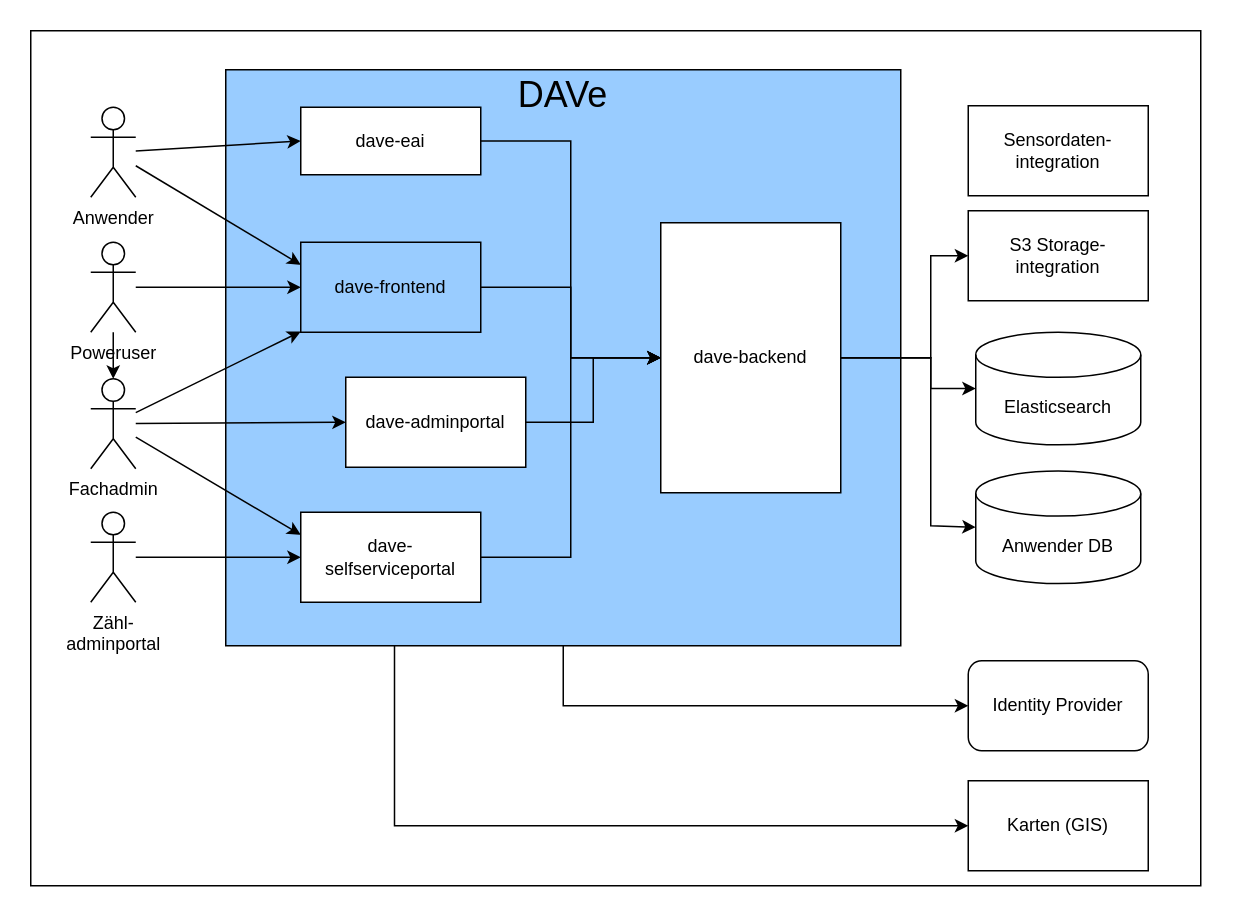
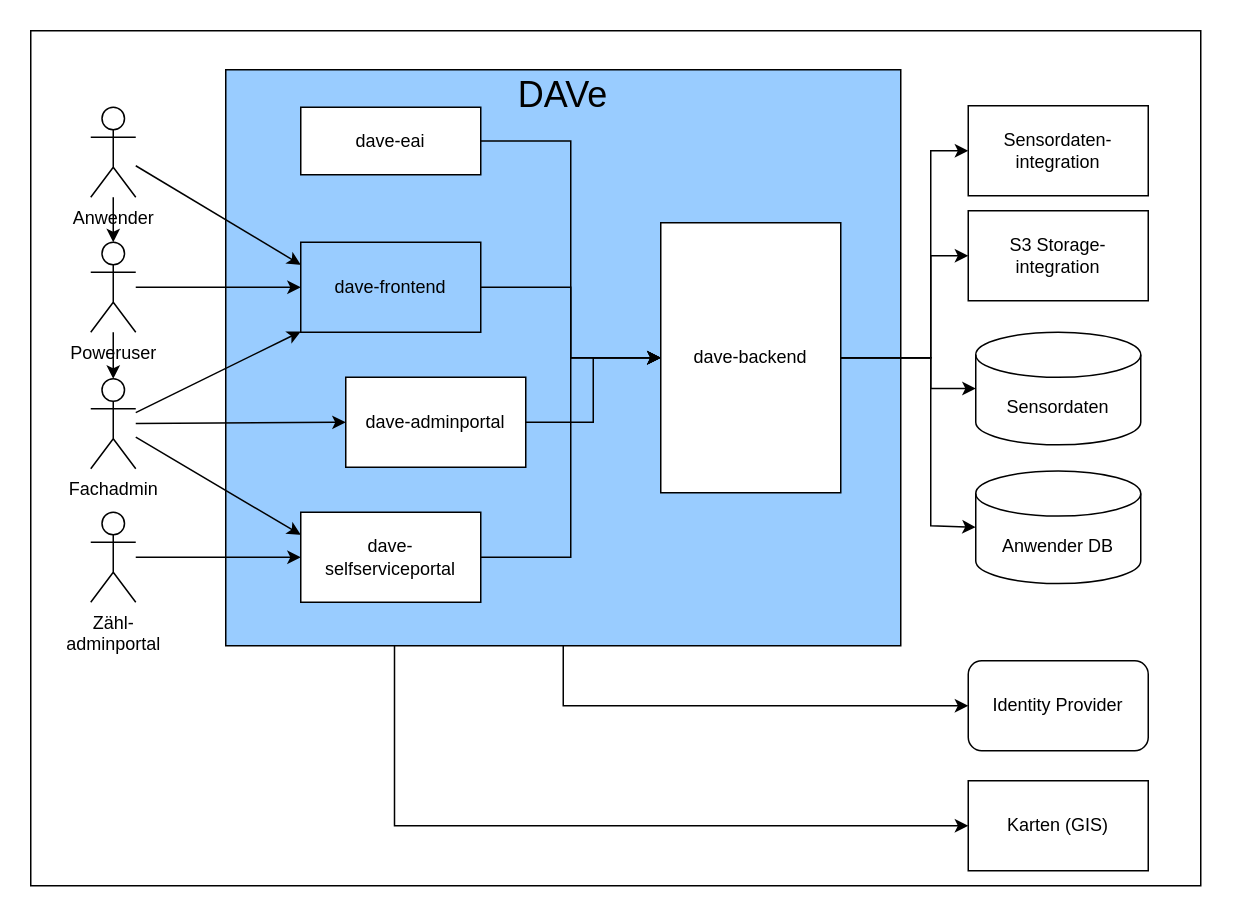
  <mxCell id="0" />
  <mxCell id="1" parent="0" />
  <mxCell id="2" value="" style="rounded=0;whiteSpace=wrap;html=1;fillColor=light-dark(#FFFFFF,#FFFFFF);container=0;" parent="1" vertex="1"><mxGeometry x="20" y="20" width="780" height="570" as="geometry" /></mxCell>
  <mxCell id="3" value="&lt;font style=&quot;color: light-dark(rgb(0, 0, 0), rgb(0, 0, 0));&quot;&gt;Sensordaten-integration&lt;/font&gt;" style="rounded=0;whiteSpace=wrap;html=1;fillColor=none;strokeColor=light-dark(#000000,#000000);container=0;" parent="1" vertex="1"><mxGeometry x="645" y="70" width="120" height="60" as="geometry" /></mxCell>
  <mxCell id="4" value="Fachadmin" style="shape=umlActor;verticalLabelPosition=bottom;verticalAlign=top;html=1;outlineConnect=0;fontColor=light-dark(#000000,#000000);strokeColor=light-dark(#000000,#000000);fillColor=none;container=0;" parent="1" vertex="1"><mxGeometry x="60" y="252" width="30" height="60" as="geometry" /></mxCell>
  <mxCell id="5" value="Zähl-&lt;br&gt;adminportal" style="shape=umlActor;verticalLabelPosition=bottom;verticalAlign=top;html=1;outlineConnect=0;strokeColor=light-dark(#000000,#000000);fontColor=light-dark(#000000,#000000);fillColor=none;container=0;" parent="1" vertex="1"><mxGeometry x="60" y="341" width="30" height="60" as="geometry" /></mxCell>
  <mxCell id="6" style="edgeStyle=orthogonalEdgeStyle;rounded=0;orthogonalLoop=1;jettySize=auto;html=1;exitX=0.5;exitY=1;exitDx=0;exitDy=0;entryX=0;entryY=0.5;entryDx=0;entryDy=0;strokeColor=light-dark(#000000,#000000);" parent="1" source="7" target="29" edge="1"><mxGeometry relative="1" as="geometry" /></mxCell>
  <mxCell id="7" value="&lt;font style=&quot;font-size: 24px; color: light-dark(rgb(0, 0, 0), rgb(0, 0, 0));&quot;&gt;DAVe&lt;/font&gt;&lt;div&gt;&lt;font style=&quot;color: light-dark(rgb(0, 0, 0), rgb(0, 0, 0));&quot; size=&quot;3&quot;&gt;&lt;br&gt;&lt;/font&gt;&lt;/div&gt;&lt;div&gt;&lt;font style=&quot;color: light-dark(rgb(0, 0, 0), rgb(0, 0, 0));&quot; size=&quot;3&quot;&gt;&lt;br&gt;&lt;/font&gt;&lt;/div&gt;&lt;div&gt;&lt;font style=&quot;color: light-dark(rgb(0, 0, 0), rgb(0, 0, 0));&quot; size=&quot;3&quot;&gt;&lt;br&gt;&lt;/font&gt;&lt;/div&gt;&lt;div&gt;&lt;font style=&quot;color: light-dark(rgb(0, 0, 0), rgb(0, 0, 0));&quot; size=&quot;3&quot;&gt;&lt;br&gt;&lt;/font&gt;&lt;/div&gt;&lt;div&gt;&lt;font style=&quot;color: light-dark(rgb(0, 0, 0), rgb(0, 0, 0));&quot; size=&quot;3&quot;&gt;&lt;br&gt;&lt;/font&gt;&lt;/div&gt;&lt;div&gt;&lt;font style=&quot;color: light-dark(rgb(0, 0, 0), rgb(0, 0, 0));&quot; size=&quot;3&quot;&gt;&lt;br&gt;&lt;/font&gt;&lt;/div&gt;&lt;div&gt;&lt;font style=&quot;color: light-dark(rgb(0, 0, 0), rgb(0, 0, 0));&quot; size=&quot;3&quot;&gt;&lt;br&gt;&lt;/font&gt;&lt;/div&gt;&lt;div&gt;&lt;font style=&quot;color: light-dark(rgb(0, 0, 0), rgb(0, 0, 0));&quot; size=&quot;3&quot;&gt;&lt;br&gt;&lt;/font&gt;&lt;/div&gt;&lt;div&gt;&lt;br&gt;&lt;/div&gt;&lt;div&gt;&lt;font style=&quot;color: light-dark(rgb(0, 0, 0), rgb(0, 0, 0));&quot; size=&quot;3&quot;&gt;&lt;br&gt;&lt;/font&gt;&lt;/div&gt;&lt;div&gt;&lt;font style=&quot;color: light-dark(rgb(0, 0, 0), rgb(0, 0, 0));&quot; size=&quot;3&quot;&gt;&lt;br&gt;&lt;/font&gt;&lt;/div&gt;&lt;div&gt;&lt;font style=&quot;color: light-dark(rgb(0, 0, 0), rgb(0, 0, 0));&quot; size=&quot;3&quot;&gt;&lt;br&gt;&lt;/font&gt;&lt;/div&gt;&lt;div&gt;&lt;font style=&quot;color: light-dark(rgb(0, 0, 0), rgb(0, 0, 0));&quot; size=&quot;3&quot;&gt;&lt;br&gt;&lt;/font&gt;&lt;/div&gt;&lt;div&gt;&lt;font style=&quot;color: light-dark(rgb(0, 0, 0), rgb(0, 0, 0));&quot; size=&quot;3&quot;&gt;&lt;br&gt;&lt;/font&gt;&lt;/div&gt;&lt;div&gt;&lt;font style=&quot;color: light-dark(rgb(0, 0, 0), rgb(0, 0, 0));&quot; size=&quot;3&quot;&gt;&lt;br&gt;&lt;/font&gt;&lt;/div&gt;&lt;div&gt;&lt;font style=&quot;color: light-dark(rgb(0, 0, 0), rgb(0, 0, 0));&quot;&gt;&lt;br&gt;&lt;/font&gt;&lt;/div&gt;&lt;div&gt;&lt;font style=&quot;color: light-dark(rgb(0, 0, 0), rgb(0, 0, 0));&quot; size=&quot;3&quot;&gt;&lt;br&gt;&lt;/font&gt;&lt;/div&gt;&lt;div&gt;&lt;font style=&quot;color: light-dark(rgb(0, 0, 0), rgb(0, 0, 0));&quot; size=&quot;3&quot;&gt;&lt;br&gt;&lt;/font&gt;&lt;/div&gt;&lt;div&gt;&lt;br&gt;&lt;/div&gt;" style="rounded=0;whiteSpace=wrap;html=1;fillColor=#99CCFF;strokeColor=#000000;container=0;" parent="1" vertex="1"><mxGeometry x="150" y="46" width="450" height="384" as="geometry" /></mxCell>
- <mxCell id="8" value="" style="rounded=0;orthogonalLoop=1;jettySize=auto;html=1;strokeColor=light-dark(#000000,#000000);entryX=0;entryY=0.5;entryDx=0;entryDy=0;" parent="1" source="10" target="18" edge="1"><mxGeometry relative="1" as="geometry" /></mxCell>
+ <mxCell id="8" value="" style="rounded=0;orthogonalLoop=1;jettySize=auto;html=1;strokeColor=light-dark(#000000,#000000);" parent="1" source="10" target="34" edge="1"><mxGeometry relative="1" as="geometry" /></mxCell>
  <mxCell id="9" style="rounded=0;orthogonalLoop=1;jettySize=auto;html=1;entryX=0;entryY=0.25;entryDx=0;entryDy=0;strokeColor=light-dark(#000000,#000000);" parent="1" source="10" target="12" edge="1"><mxGeometry relative="1" as="geometry" /></mxCell>
  <mxCell id="10" value="Anwender" style="shape=umlActor;verticalLabelPosition=bottom;verticalAlign=top;html=1;outlineConnect=0;strokeColor=light-dark(#000000,#000000);fontColor=light-dark(#000000,#000000);fillColor=none;container=0;" parent="1" vertex="1"><mxGeometry x="60" y="71" width="30" height="60" as="geometry" /></mxCell>
  <mxCell id="11" style="edgeStyle=orthogonalEdgeStyle;rounded=0;orthogonalLoop=1;jettySize=auto;html=1;exitX=1;exitY=0.5;exitDx=0;exitDy=0;entryX=0;entryY=0.5;entryDx=0;entryDy=0;strokeColor=light-dark(#000000,#000000);" parent="1" source="12" target="21" edge="1"><mxGeometry relative="1" as="geometry" /></mxCell>
  <mxCell id="12" value="&lt;font color=&quot;#000000&quot;&gt;dave-frontend&lt;/font&gt;" style="rounded=0;whiteSpace=wrap;html=1;fillColor=#99ccff;strokeColor=light-dark(#000000,#000000);container=0;" parent="1" vertex="1"><mxGeometry x="200" y="161" width="120" height="60" as="geometry" /></mxCell>
  <mxCell id="13" style="edgeStyle=orthogonalEdgeStyle;rounded=0;orthogonalLoop=1;jettySize=auto;html=1;exitX=1;exitY=0.5;exitDx=0;exitDy=0;entryX=0;entryY=0.5;entryDx=0;entryDy=0;strokeColor=light-dark(#000000,#000000);" parent="1" source="14" target="21" edge="1"><mxGeometry relative="1" as="geometry" /></mxCell>
  <mxCell id="14" value="&lt;font color=&quot;#000000&quot;&gt;dave-adminportal&lt;/font&gt;" style="rounded=0;whiteSpace=wrap;html=1;fillColor=#FFFFFF;strokeColor=light-dark(#000000,#000000);container=0;" parent="1" vertex="1"><mxGeometry x="230" y="251" width="120" height="60" as="geometry" /></mxCell>
  <mxCell id="15" style="edgeStyle=orthogonalEdgeStyle;rounded=0;orthogonalLoop=1;jettySize=auto;html=1;exitX=1;exitY=0.5;exitDx=0;exitDy=0;entryX=0;entryY=0.5;entryDx=0;entryDy=0;strokeColor=light-dark(#000000,#000000);" parent="1" source="16" target="21" edge="1"><mxGeometry relative="1" as="geometry" /></mxCell>
  <mxCell id="16" value="&lt;font color=&quot;#000000&quot;&gt;dave-&lt;/font&gt;&lt;div&gt;&lt;font color=&quot;#000000&quot;&gt;selfserviceportal&lt;/font&gt;&lt;/div&gt;" style="rounded=0;whiteSpace=wrap;html=1;fillColor=#FFFFFF;strokeColor=light-dark(#000000,#000000);container=0;" parent="1" vertex="1"><mxGeometry x="200" y="341" width="120" height="60" as="geometry" /></mxCell>
  <mxCell id="17" style="edgeStyle=orthogonalEdgeStyle;rounded=0;orthogonalLoop=1;jettySize=auto;html=1;exitX=1;exitY=0.5;exitDx=0;exitDy=0;entryX=0;entryY=0.5;entryDx=0;entryDy=0;strokeColor=light-dark(#000000,#000000);" parent="1" source="18" target="21" edge="1"><mxGeometry relative="1" as="geometry" /></mxCell>
  <mxCell id="18" value="&lt;font color=&quot;#000000&quot;&gt;dave-eai&lt;/font&gt;" style="rounded=0;whiteSpace=wrap;html=1;fillColor=#FFFFFF;strokeColor=light-dark(#000000,#000000);container=0;" parent="1" vertex="1"><mxGeometry x="200" y="71" width="120" height="45" as="geometry" /></mxCell>
+ <mxCell id="19" style="edgeStyle=orthogonalEdgeStyle;rounded=0;orthogonalLoop=1;jettySize=auto;html=1;exitX=1;exitY=0.5;exitDx=0;exitDy=0;entryX=0;entryY=0.5;entryDx=0;entryDy=0;strokeColor=light-dark(#000000,#000000);" parent="1" source="21" target="3" edge="1"><mxGeometry relative="1" as="geometry"><Array as="points"><mxPoint x="620" y="238" /><mxPoint x="620" y="100" /></Array></mxGeometry></mxCell>
  <mxCell id="20" style="edgeStyle=orthogonalEdgeStyle;rounded=0;orthogonalLoop=1;jettySize=auto;html=1;exitX=1;exitY=0.5;exitDx=0;exitDy=0;entryX=0;entryY=0.5;entryDx=0;entryDy=0;strokeColor=light-dark(#000000,#000000);" parent="1" source="21" target="28" edge="1"><mxGeometry relative="1" as="geometry"><Array as="points"><mxPoint x="620" y="238" /><mxPoint x="620" y="170" /></Array></mxGeometry></mxCell>
  <mxCell id="21" value="&lt;font color=&quot;#000000&quot;&gt;dave-backend&lt;/font&gt;" style="rounded=0;whiteSpace=wrap;html=1;fillColor=#FFFFFF;strokeColor=light-dark(#000000,#000000);container=0;" parent="1" vertex="1"><mxGeometry x="440" y="148" width="120" height="180" as="geometry" /></mxCell>
  <mxCell id="22" style="rounded=0;orthogonalLoop=1;jettySize=auto;html=1;strokeColor=light-dark(#000000,#000000);entryX=0;entryY=0.5;entryDx=0;entryDy=0;" parent="1" source="4" target="14" edge="1"><mxGeometry relative="1" as="geometry" /></mxCell>
  <mxCell id="23" style="rounded=0;orthogonalLoop=1;jettySize=auto;html=1;entryX=0;entryY=0.5;entryDx=0;entryDy=0;strokeColor=light-dark(#000000,#000000);" parent="1" source="5" target="16" edge="1"><mxGeometry relative="1" as="geometry" /></mxCell>
  <mxCell id="24" style="rounded=0;orthogonalLoop=1;jettySize=auto;html=1;strokeColor=light-dark(#000000,#000000);" parent="1" source="4" target="12" edge="1"><mxGeometry relative="1" as="geometry" /></mxCell>
  <mxCell id="25" style="rounded=0;orthogonalLoop=1;jettySize=auto;html=1;entryX=0;entryY=0.25;entryDx=0;entryDy=0;strokeColor=light-dark(#000000,#000000);" parent="1" source="4" target="16" edge="1"><mxGeometry relative="1" as="geometry" /></mxCell>
- <mxCell id="26" value="Elasticsearch" style="shape=cylinder3;whiteSpace=wrap;html=1;boundedLbl=1;backgroundOutline=1;size=15;fillColor=none;fontColor=light-dark(#000000,#000000);strokeColor=light-dark(#000000,#000000);" parent="1" vertex="1"><mxGeometry x="650" y="221" width="110" height="75" as="geometry" /></mxCell>
+ <mxCell id="26" value="Sensordaten" style="shape=cylinder3;whiteSpace=wrap;html=1;boundedLbl=1;backgroundOutline=1;size=15;fillColor=none;fontColor=light-dark(#000000,#000000);strokeColor=light-dark(#000000,#000000);" parent="1" vertex="1"><mxGeometry x="650" y="221" width="110" height="75" as="geometry" /></mxCell>
  <mxCell id="27" value="Anwender DB" style="shape=cylinder3;whiteSpace=wrap;html=1;boundedLbl=1;backgroundOutline=1;size=15;fillColor=none;fontColor=light-dark(#000000,#000000);strokeColor=light-dark(#000000,#000000);" parent="1" vertex="1"><mxGeometry x="650" y="313.5" width="110" height="75" as="geometry" /></mxCell>
  <mxCell id="28" value="&lt;font style=&quot;color: light-dark(rgb(0, 0, 0), rgb(0, 0, 0));&quot;&gt;S3 Storage-integration&lt;/font&gt;" style="rounded=0;whiteSpace=wrap;html=1;fillColor=none;strokeColor=light-dark(#000000,#000000);container=0;" parent="1" vertex="1"><mxGeometry x="645" y="140" width="120" height="60" as="geometry" /></mxCell>
  <mxCell id="29" value="&lt;font style=&quot;color: light-dark(rgb(0, 0, 0), rgb(0, 0, 0));&quot;&gt;Identity Provider&lt;/font&gt;" style="whiteSpace=wrap;html=1;fillColor=none;strokeColor=light-dark(#000000,#000000);container=0;rounded=1;" parent="1" vertex="1"><mxGeometry x="645" y="440" width="120" height="60" as="geometry" /></mxCell>
  <mxCell id="30" style="edgeStyle=orthogonalEdgeStyle;rounded=0;orthogonalLoop=1;jettySize=auto;html=1;exitX=1;exitY=0.5;exitDx=0;exitDy=0;entryX=0;entryY=0.5;entryDx=0;entryDy=0;entryPerimeter=0;strokeColor=light-dark(#000000,#000000);" parent="1" source="21" target="26" edge="1"><mxGeometry relative="1" as="geometry"><Array as="points"><mxPoint x="620" y="238" /><mxPoint x="620" y="259" /></Array></mxGeometry></mxCell>
  <mxCell id="31" style="edgeStyle=orthogonalEdgeStyle;rounded=0;orthogonalLoop=1;jettySize=auto;html=1;exitX=1;exitY=0.5;exitDx=0;exitDy=0;entryX=0;entryY=0.5;entryDx=0;entryDy=0;entryPerimeter=0;strokeColor=light-dark(#000000,#000000);" parent="1" source="21" target="27" edge="1"><mxGeometry relative="1" as="geometry"><Array as="points"><mxPoint x="620" y="238" /><mxPoint x="620" y="350" /></Array></mxGeometry></mxCell>
  <mxCell id="32" style="edgeStyle=orthogonalEdgeStyle;rounded=0;orthogonalLoop=1;jettySize=auto;html=1;entryX=0;entryY=0.5;entryDx=0;entryDy=0;strokeColor=#000000;" parent="1" source="34" target="12" edge="1"><mxGeometry relative="1" as="geometry" /></mxCell>
  <mxCell id="33" value="" style="edgeStyle=orthogonalEdgeStyle;rounded=0;orthogonalLoop=1;jettySize=auto;html=1;" parent="1" source="34" target="4" edge="1"><mxGeometry relative="1" as="geometry" /></mxCell>
  <mxCell id="34" value="Poweruser" style="shape=umlActor;verticalLabelPosition=bottom;verticalAlign=top;html=1;outlineConnect=0;strokeColor=light-dark(#000000,#000000);fontColor=light-dark(#000000,#000000);fillColor=none;container=0;" parent="1" vertex="1"><mxGeometry x="60" y="161" width="30" height="60" as="geometry" /></mxCell>
  <mxCell id="35" value="Karten (GIS)" style="rounded=0;whiteSpace=wrap;html=1;fillColor=none;strokeColor=light-dark(#000000,#000000);container=0;" vertex="1" parent="1"><mxGeometry x="645" y="520" width="120" height="60" as="geometry" /></mxCell>
  <mxCell id="36" style="edgeStyle=orthogonalEdgeStyle;rounded=0;orthogonalLoop=1;jettySize=auto;html=1;exitX=0.25;exitY=1;exitDx=0;exitDy=0;entryX=0;entryY=0.5;entryDx=0;entryDy=0;strokeColor=light-dark(#000000,#000000);" edge="1" parent="1" source="7" target="35"><mxGeometry relative="1" as="geometry"><mxPoint x="213" y="510" as="sourcePoint" /><mxPoint x="483" y="550" as="targetPoint" /></mxGeometry></mxCell>
